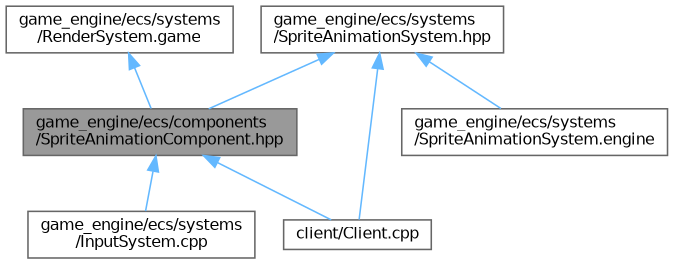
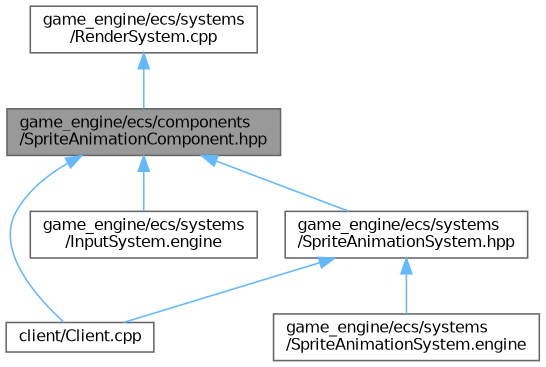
  digraph {
    node [color=grey40 fillcolor=white fontname=Helvetica fontsize=10 shape=box style=filled]
    edge [color=steelblue1 dir=back fontname=Helvetica fontsize=10 labelfontname=Helvetica labelfontsize=10 style=solid]
    n1 [color=gray40 fillcolor=grey60 fontcolor=black height=0.2 label="game_engine/ecs/components\l/SpriteAnimationComponent.hpp" width=0.4]
    n2 [height=0.2 label="client/Client.cpp" width=0.4]
-   n3 [height=0.2 label="game_engine/ecs/systems\l/InputSystem.cpp" width=0.4]
+   n3 [height=0.2 label="game_engine/ecs/systems\l/InputSystem.engine" width=0.4]
    n4 [height=0.2 label="game_engine/ecs/systems\l/SpriteAnimationSystem.hpp" width=0.4]
-   n5 [height=0.2 label="game_engine/ecs/systems\l/RenderSystem.game" width=0.4]
+   n5 [height=0.2 label="game_engine/ecs/systems\l/RenderSystem.cpp" width=0.4]
    n6 [height=0.2 label="game_engine/ecs/systems\l/SpriteAnimationSystem.engine" width=0.4]
    n1 -> n2
    n1 -> n3
-   n4 -> n1
+   n1 -> n4
    n4 -> n2
    n4 -> n6
    n5 -> n1
  }
